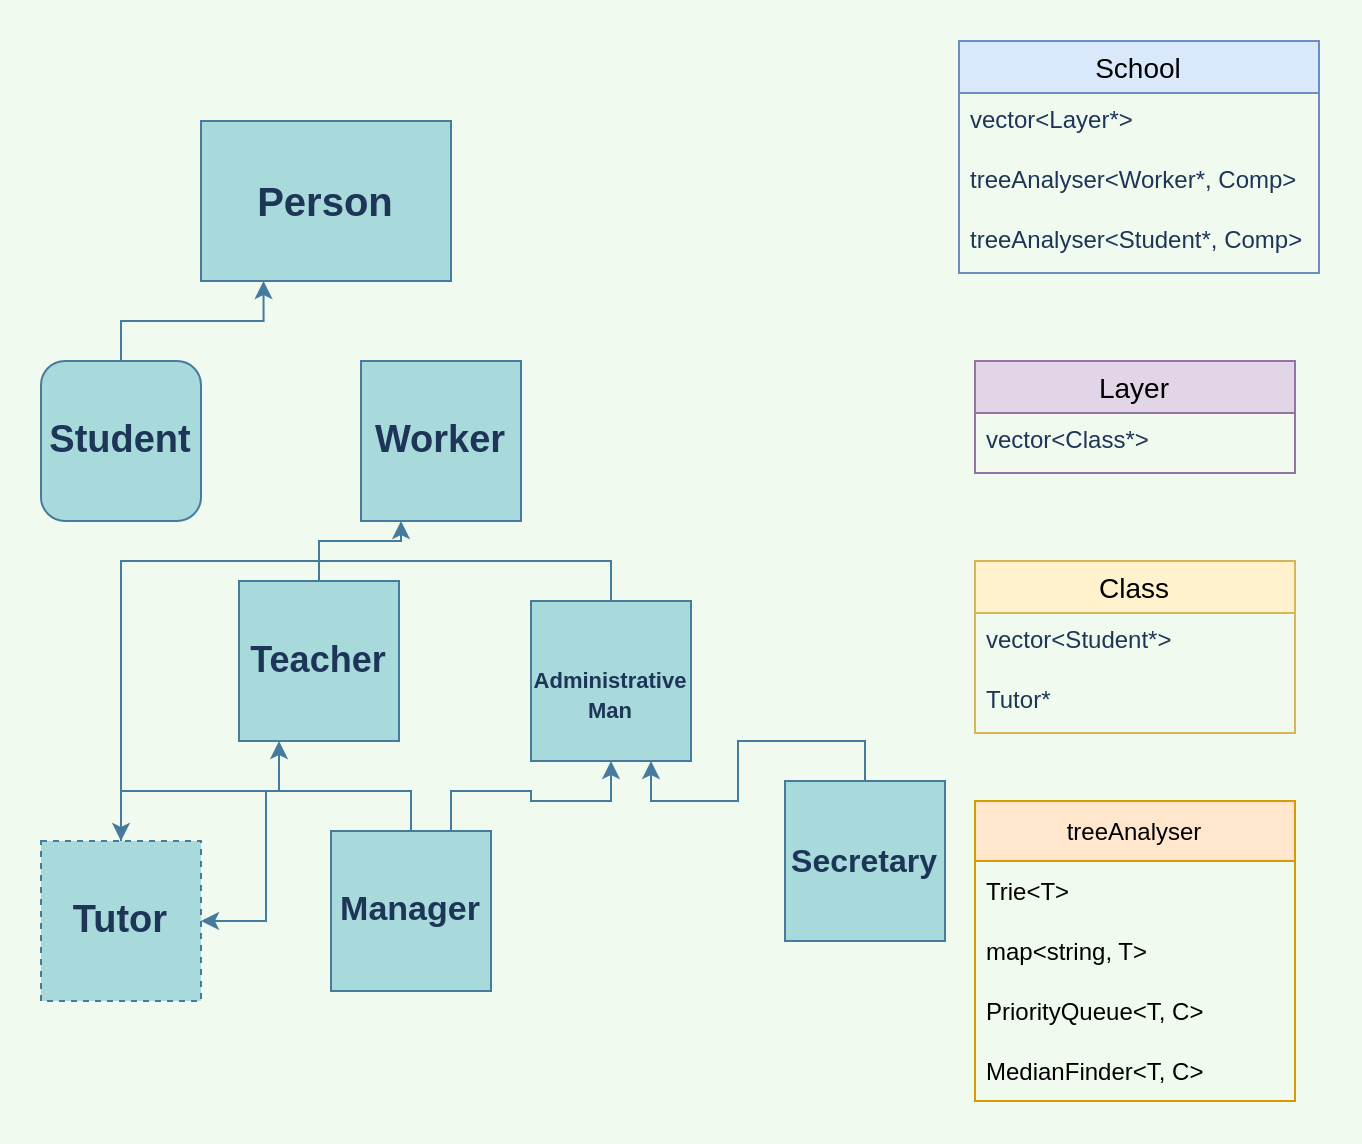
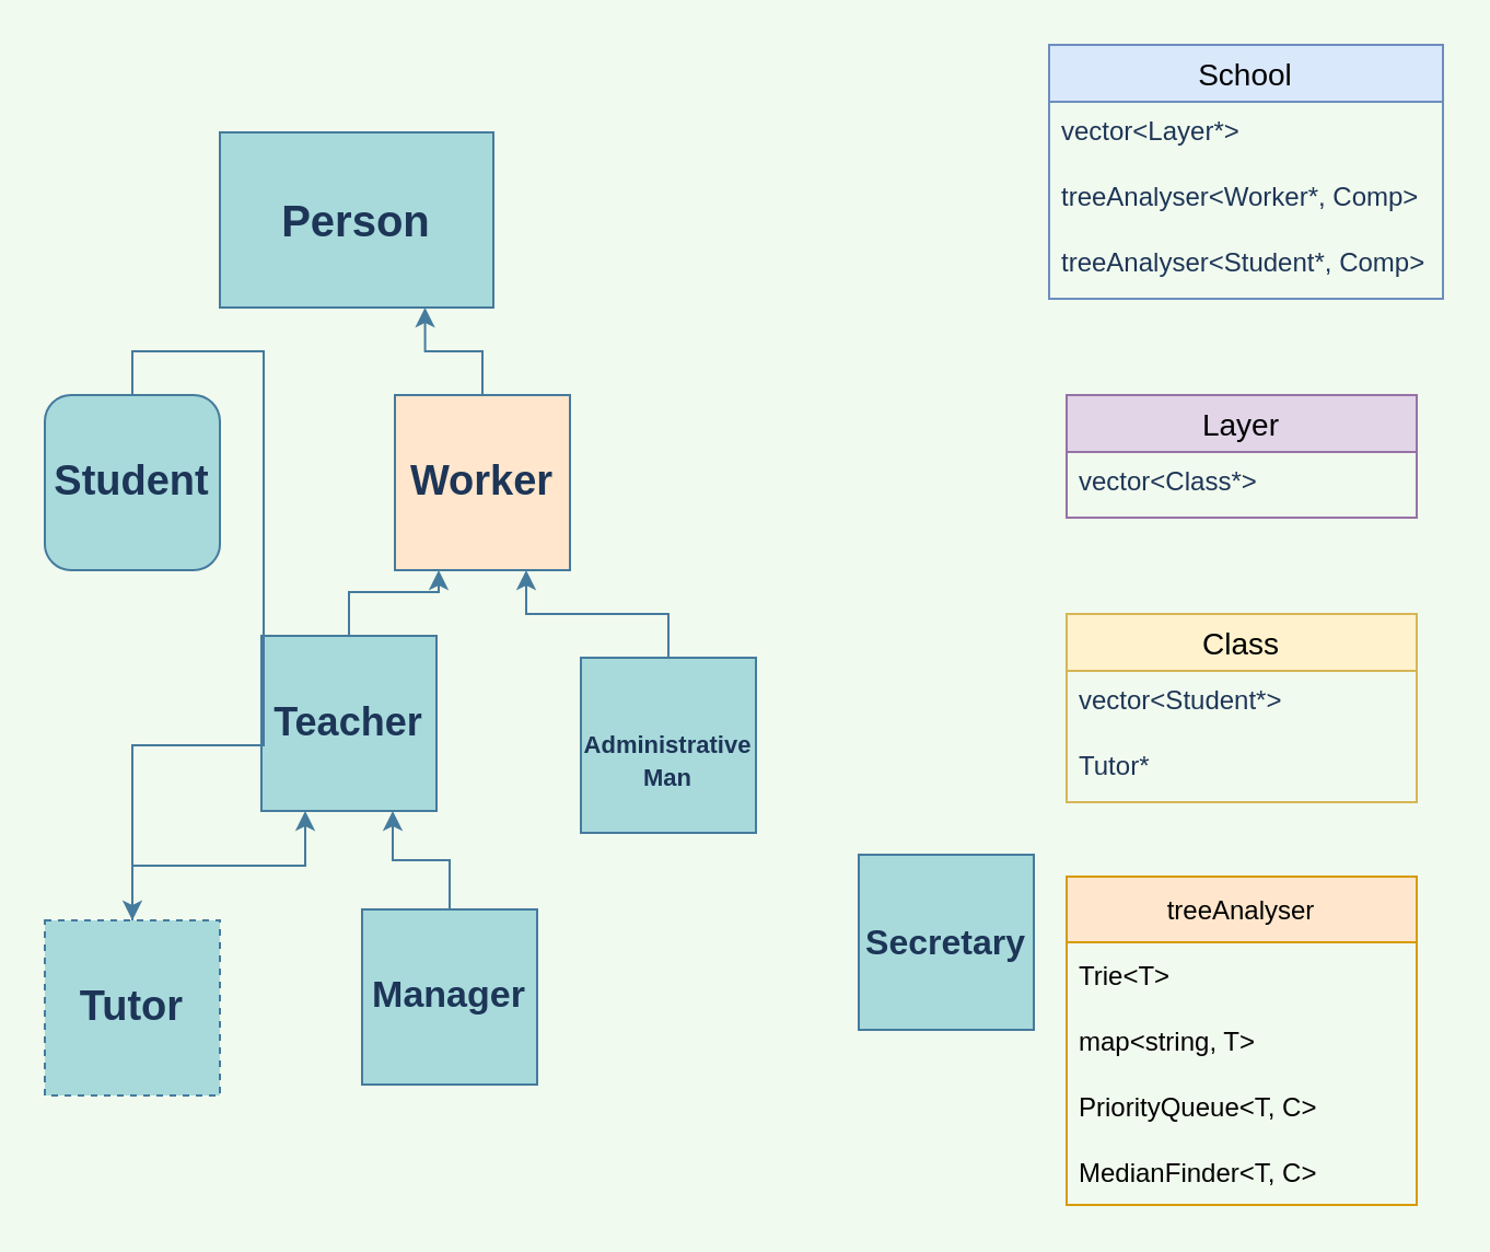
  <mxCell id="0" />
  <mxCell id="1" parent="0" />
  <mxCell id="2" style="edgeStyle=orthogonalEdgeStyle;rounded=0;orthogonalLoop=1;jettySize=auto;html=1;exitX=0.5;exitY=0;exitDx=0;exitDy=0;entryX=0.25;entryY=1;entryDx=0;entryDy=0;labelBackgroundColor=#F1FAEE;strokeColor=#457B9D;fontColor=#1D3557;" parent="1" source="3" target="10" edge="1"><mxGeometry relative="1" as="geometry" /></mxCell>
  <mxCell id="3" value="&lt;b&gt;&lt;font style=&quot;font-size: 19px&quot;&gt;Tutor&lt;/font&gt;&lt;/b&gt;" style="whiteSpace=wrap;html=1;aspect=fixed;fillColor=#A8DADC;strokeColor=#457B9D;fontColor=#1D3557;dashed=1;" parent="1" vertex="1"><mxGeometry x="20" y="420" width="80" height="80" as="geometry" /></mxCell>
- <mxCell id="4" style="edgeStyle=orthogonalEdgeStyle;rounded=0;orthogonalLoop=1;jettySize=auto;html=1;exitX=0.5;exitY=0;exitDx=0;exitDy=0;fontSize=16;labelBackgroundColor=#F1FAEE;strokeColor=#457B9D;fontColor=#1D3557;" parent="1" source="6" target="3" edge="1"><mxGeometry relative="1" as="geometry" /></mxCell>
- <mxCell id="5" style="edgeStyle=orthogonalEdgeStyle;rounded=0;orthogonalLoop=1;jettySize=auto;html=1;exitX=0.75;exitY=0;exitDx=0;exitDy=0;entryX=0.5;entryY=1;entryDx=0;entryDy=0;fontSize=16;labelBackgroundColor=#F1FAEE;strokeColor=#457B9D;fontColor=#1D3557;" parent="1" source="6" target="8" edge="1"><mxGeometry relative="1" as="geometry" /></mxCell>
+ <mxCell id="4" style="edgeStyle=orthogonalEdgeStyle;rounded=0;orthogonalLoop=1;jettySize=auto;html=1;exitX=0.5;exitY=0;exitDx=0;exitDy=0;entryX=0.75;entryY=1;entryDx=0;entryDy=0;fontSize=16;labelBackgroundColor=#F1FAEE;strokeColor=#457B9D;fontColor=#1D3557;" parent="1" source="6" target="10" edge="1"><mxGeometry relative="1" as="geometry" /></mxCell>
  <mxCell id="6" value="&lt;b&gt;&lt;font style=&quot;font-size: 17px&quot;&gt;Manager&lt;/font&gt;&lt;/b&gt;" style="whiteSpace=wrap;html=1;aspect=fixed;fillColor=#A8DADC;strokeColor=#457B9D;fontColor=#1D3557;" parent="1" vertex="1"><mxGeometry x="165" y="415" width="80" height="80" as="geometry" /></mxCell>
- <mxCell id="7" style="edgeStyle=orthogonalEdgeStyle;rounded=0;orthogonalLoop=1;jettySize=auto;html=1;exitX=0.5;exitY=0;exitDx=0;exitDy=0;fontSize=16;labelBackgroundColor=#F1FAEE;strokeColor=#457B9D;fontColor=#1D3557;" parent="1" source="8" target="3" edge="1"><mxGeometry relative="1" as="geometry" /></mxCell>
+ <mxCell id="7" style="edgeStyle=orthogonalEdgeStyle;rounded=0;orthogonalLoop=1;jettySize=auto;html=1;exitX=0.5;exitY=0;exitDx=0;exitDy=0;entryX=0.75;entryY=1;entryDx=0;entryDy=0;fontSize=16;labelBackgroundColor=#F1FAEE;strokeColor=#457B9D;fontColor=#1D3557;" parent="1" source="8" target="14" edge="1"><mxGeometry relative="1" as="geometry" /></mxCell>
  <mxCell id="8" value="&lt;br&gt;&lt;font style=&quot;font-size: 11px&quot;&gt;&lt;font face=&quot;helvetica&quot; style=&quot;font-size: 11px&quot;&gt;&lt;b&gt;Administrative&lt;br&gt;Man&lt;/b&gt;&lt;/font&gt;&lt;br&gt;&lt;/font&gt;" style="whiteSpace=wrap;html=1;aspect=fixed;fillColor=#A8DADC;strokeColor=#457B9D;fontColor=#1D3557;" parent="1" vertex="1"><mxGeometry x="265" y="300" width="80" height="80" as="geometry" /></mxCell>
  <mxCell id="9" style="edgeStyle=orthogonalEdgeStyle;rounded=0;orthogonalLoop=1;jettySize=auto;html=1;exitX=0.5;exitY=0;exitDx=0;exitDy=0;entryX=0.25;entryY=1;entryDx=0;entryDy=0;fontSize=16;labelBackgroundColor=#F1FAEE;strokeColor=#457B9D;fontColor=#1D3557;" parent="1" source="10" target="14" edge="1"><mxGeometry relative="1" as="geometry" /></mxCell>
  <mxCell id="10" value="&lt;b&gt;&lt;font style=&quot;font-size: 18px&quot;&gt;Teacher&lt;/font&gt;&lt;/b&gt;" style="whiteSpace=wrap;html=1;aspect=fixed;fillColor=#A8DADC;strokeColor=#457B9D;fontColor=#1D3557;" parent="1" vertex="1"><mxGeometry x="119" y="290" width="80" height="80" as="geometry" /></mxCell>
- <mxCell id="11" style="edgeStyle=orthogonalEdgeStyle;rounded=0;orthogonalLoop=1;jettySize=auto;html=1;exitX=0.5;exitY=0;exitDx=0;exitDy=0;entryX=0.75;entryY=1;entryDx=0;entryDy=0;fontSize=16;labelBackgroundColor=#F1FAEE;strokeColor=#457B9D;fontColor=#1D3557;" parent="1" source="12" target="8" edge="1"><mxGeometry relative="1" as="geometry" /></mxCell>
  <mxCell id="12" value="&lt;font face=&quot;helvetica&quot; size=&quot;1&quot;&gt;&lt;b style=&quot;font-size: 16px&quot;&gt;Secretary&lt;/b&gt;&lt;/font&gt;" style="whiteSpace=wrap;html=1;aspect=fixed;fillColor=#A8DADC;strokeColor=#457B9D;fontColor=#1D3557;" parent="1" vertex="1"><mxGeometry x="392" y="390" width="80" height="80" as="geometry" /></mxCell>
- <mxCell id="14" value="&lt;font face=&quot;helvetica&quot;&gt;&lt;span style=&quot;font-size: 19px&quot;&gt;&lt;b&gt;Worker&lt;br&gt;&lt;/b&gt;&lt;/span&gt;&lt;/font&gt;" style="whiteSpace=wrap;html=1;aspect=fixed;fillColor=#A8DADC;strokeColor=#457B9D;fontColor=#1D3557;" parent="1" vertex="1"><mxGeometry x="180" y="180" width="80" height="80" as="geometry" /></mxCell>
- <mxCell id="15" style="edgeStyle=orthogonalEdgeStyle;rounded=0;orthogonalLoop=1;jettySize=auto;html=1;exitX=0.5;exitY=0;exitDx=0;exitDy=0;entryX=0.25;entryY=1;entryDx=0;entryDy=0;fontSize=16;labelBackgroundColor=#F1FAEE;strokeColor=#457B9D;fontColor=#1D3557;" parent="1" source="16" target="17" edge="1"><mxGeometry relative="1" as="geometry" /></mxCell>
+ <mxCell id="13" style="edgeStyle=orthogonalEdgeStyle;rounded=0;orthogonalLoop=1;jettySize=auto;html=1;exitX=0.5;exitY=0;exitDx=0;exitDy=0;entryX=0.75;entryY=1;entryDx=0;entryDy=0;fontSize=16;labelBackgroundColor=#F1FAEE;strokeColor=#457B9D;fontColor=#1D3557;" parent="1" source="14" target="17" edge="1"><mxGeometry relative="1" as="geometry" /></mxCell>
+ <mxCell id="14" value="&lt;font face=&quot;helvetica&quot;&gt;&lt;span style=&quot;font-size: 19px&quot;&gt;&lt;b&gt;Worker&lt;br&gt;&lt;/b&gt;&lt;/span&gt;&lt;/font&gt;" style="whiteSpace=wrap;html=1;aspect=fixed;fillColor=#ffe6cc;strokeColor=#457B9D;fontColor=#1D3557;" parent="1" vertex="1"><mxGeometry x="180" y="180" width="80" height="80" as="geometry" /></mxCell>
+ <mxCell id="15" style="edgeStyle=orthogonalEdgeStyle;rounded=0;orthogonalLoop=1;jettySize=auto;html=1;exitX=0.5;exitY=0;exitDx=0;exitDy=0;fontSize=16;labelBackgroundColor=#F1FAEE;strokeColor=#457B9D;fontColor=#1D3557;" parent="1" source="16" target="3" edge="1"><mxGeometry relative="1" as="geometry" /></mxCell>
  <mxCell id="16" value="&lt;b&gt;&lt;font style=&quot;font-size: 19px&quot;&gt;Student&lt;/font&gt;&lt;/b&gt;" style="whiteSpace=wrap;html=1;aspect=fixed;fillColor=#A8DADC;strokeColor=#457B9D;fontColor=#1D3557;rounded=1;" parent="1" vertex="1"><mxGeometry x="20" y="180" width="80" height="80" as="geometry" /></mxCell>
  <mxCell id="17" value="&lt;font style=&quot;font-size: 20px&quot;&gt;&lt;b&gt;Person&lt;/b&gt;&lt;/font&gt;" style="whiteSpace=wrap;html=1;aspect=fixed;fillColor=#A8DADC;strokeColor=#457B9D;fontColor=#1D3557;" parent="1" vertex="1"><mxGeometry x="100" y="60" width="125" height="80" as="geometry" /></mxCell>
  <mxCell id="18" value="School" style="swimlane;fontStyle=0;childLayout=stackLayout;horizontal=1;startSize=26;horizontalStack=0;resizeParent=1;resizeParentMax=0;resizeLast=0;collapsible=1;marginBottom=0;align=center;fontSize=14;fillColor=#dae8fc;strokeColor=#6c8ebf;" parent="1" vertex="1"><mxGeometry x="479" y="20" width="180" height="116" as="geometry" /></mxCell>
  <mxCell id="19" value="vector&lt;Layer*&gt;" style="text;strokeColor=none;fillColor=none;spacingLeft=4;spacingRight=4;overflow=hidden;rotatable=0;points=[[0,0.5],[1,0.5]];portConstraint=eastwest;fontSize=12;fontColor=#1D3557;" parent="18" vertex="1"><mxGeometry y="26" width="180" height="30" as="geometry" /></mxCell>
  <mxCell id="20" value="treeAnalyser&lt;Worker*, Comp&gt;" style="text;strokeColor=none;fillColor=none;spacingLeft=4;spacingRight=4;overflow=hidden;rotatable=0;points=[[0,0.5],[1,0.5]];portConstraint=eastwest;fontSize=12;fontColor=#1D3557;" parent="18" vertex="1"><mxGeometry y="56" width="180" height="30" as="geometry" /></mxCell>
  <mxCell id="21" value="treeAnalyser&lt;Student*, Comp&gt;" style="text;strokeColor=none;fillColor=none;spacingLeft=4;spacingRight=4;overflow=hidden;rotatable=0;points=[[0,0.5],[1,0.5]];portConstraint=eastwest;fontSize=12;fontColor=#1D3557;" parent="18" vertex="1"><mxGeometry y="86" width="180" height="30" as="geometry" /></mxCell>
  <mxCell id="22" value="Layer" style="swimlane;fontStyle=0;childLayout=stackLayout;horizontal=1;startSize=26;horizontalStack=0;resizeParent=1;resizeParentMax=0;resizeLast=0;collapsible=1;marginBottom=0;align=center;fontSize=14;fillColor=#e1d5e7;strokeColor=#9673a6;" parent="1" vertex="1"><mxGeometry x="487" y="180" width="160" height="56" as="geometry" /></mxCell>
  <mxCell id="23" value="vector&lt;Class*&gt;" style="text;strokeColor=none;fillColor=none;spacingLeft=4;spacingRight=4;overflow=hidden;rotatable=0;points=[[0,0.5],[1,0.5]];portConstraint=eastwest;fontSize=12;fontColor=#1D3557;" parent="22" vertex="1"><mxGeometry y="26" width="160" height="30" as="geometry" /></mxCell>
  <mxCell id="24" value="Class" style="swimlane;fontStyle=0;childLayout=stackLayout;horizontal=1;startSize=26;horizontalStack=0;resizeParent=1;resizeParentMax=0;resizeLast=0;collapsible=1;marginBottom=0;align=center;fontSize=14;fillColor=#fff2cc;strokeColor=#d6b656;" parent="1" vertex="1"><mxGeometry x="487" y="280" width="160" height="86" as="geometry" /></mxCell>
  <mxCell id="25" value="vector&lt;Student*&gt;" style="text;strokeColor=none;fillColor=none;spacingLeft=4;spacingRight=4;overflow=hidden;rotatable=0;points=[[0,0.5],[1,0.5]];portConstraint=eastwest;fontSize=12;fontColor=#1D3557;" parent="24" vertex="1"><mxGeometry y="26" width="160" height="30" as="geometry" /></mxCell>
  <mxCell id="26" value="Tutor*" style="text;strokeColor=none;fillColor=none;spacingLeft=4;spacingRight=4;overflow=hidden;rotatable=0;points=[[0,0.5],[1,0.5]];portConstraint=eastwest;fontSize=12;fontColor=#1D3557;" parent="24" vertex="1"><mxGeometry y="56" width="160" height="30" as="geometry" /></mxCell>
  <mxCell id="27" value="treeAnalyser" style="swimlane;fontStyle=0;childLayout=stackLayout;horizontal=1;startSize=30;horizontalStack=0;resizeParent=1;resizeParentMax=0;resizeLast=0;collapsible=1;marginBottom=0;fillColor=#ffe6cc;strokeColor=#d79b00;fontColor=default;" parent="1" vertex="1"><mxGeometry x="487" y="400" width="160" height="150" as="geometry"><mxRectangle x="590" y="410" width="100" height="30" as="alternateBounds" /></mxGeometry></mxCell>
  <mxCell id="28" value="Trie&lt;T&gt;" style="text;strokeColor=none;fillColor=none;align=left;verticalAlign=middle;spacingLeft=4;spacingRight=4;overflow=hidden;points=[[0,0.5],[1,0.5]];portConstraint=eastwest;rotatable=0;fontColor=default;" parent="27" vertex="1"><mxGeometry y="30" width="160" height="30" as="geometry" /></mxCell>
  <mxCell id="29" value="map&lt;string, T&gt;" style="text;strokeColor=none;fillColor=none;align=left;verticalAlign=middle;spacingLeft=4;spacingRight=4;overflow=hidden;points=[[0,0.5],[1,0.5]];portConstraint=eastwest;rotatable=0;fontColor=default;" parent="27" vertex="1"><mxGeometry y="60" width="160" height="30" as="geometry" /></mxCell>
  <mxCell id="30" value="PriorityQueue&lt;T, C&gt;" style="text;strokeColor=none;fillColor=none;align=left;verticalAlign=middle;spacingLeft=4;spacingRight=4;overflow=hidden;points=[[0,0.5],[1,0.5]];portConstraint=eastwest;rotatable=0;fontColor=default;" parent="27" vertex="1"><mxGeometry y="90" width="160" height="30" as="geometry" /></mxCell>
  <mxCell id="31" value="MedianFinder&lt;T, C&gt;" style="text;strokeColor=none;fillColor=none;align=left;verticalAlign=middle;spacingLeft=4;spacingRight=4;overflow=hidden;points=[[0,0.5],[1,0.5]];portConstraint=eastwest;rotatable=0;fontColor=default;" parent="27" vertex="1"><mxGeometry y="120" width="160" height="30" as="geometry" /></mxCell>
